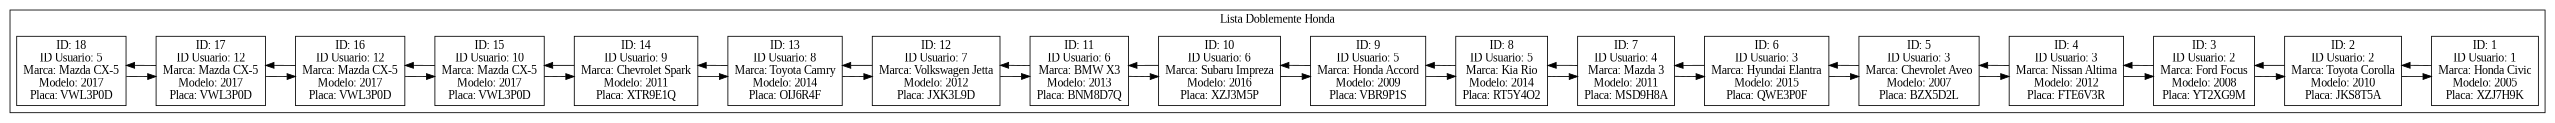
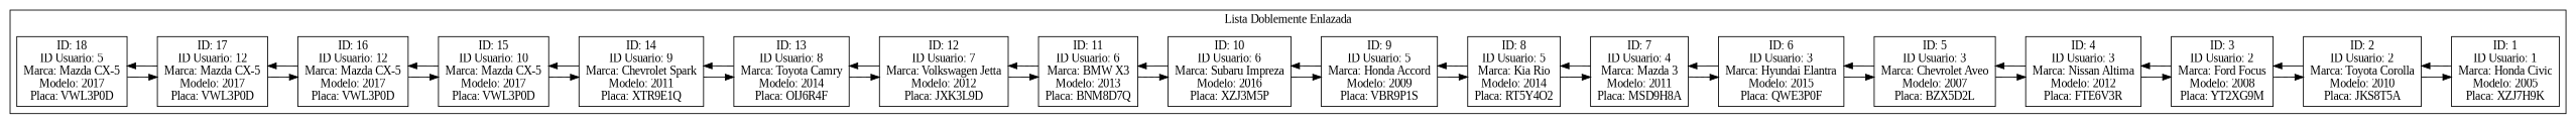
  digraph {
    rankdir=LR
    fontname="Liberation Serif"
    node [shape=record fontname="Liberation Serif"]
    edge [fontname="Liberation Serif"]
    n1 [label="ID: 18\nID Usuario: 5\nMarca: Mazda CX-5\nModelo: 2017\nPlaca: VWL3P0D"]
    n2 [label="ID: 17\nID Usuario: 12\nMarca: Mazda CX-5\nModelo: 2017\nPlaca: VWL3P0D"]
    n3 [label="ID: 16\nID Usuario: 12\nMarca: Mazda CX-5\nModelo: 2017\nPlaca: VWL3P0D"]
    n4 [label="ID: 15\nID Usuario: 10\nMarca: Mazda CX-5\nModelo: 2017\nPlaca: VWL3P0D"]
    n5 [label="ID: 14\nID Usuario: 9\nMarca: Chevrolet Spark\nModelo: 2011\nPlaca: XTR9E1Q"]
    n6 [label="ID: 13\nID Usuario: 8\nMarca: Toyota Camry\nModelo: 2014\nPlaca: OIJ6R4F"]
    n7 [label="ID: 12\nID Usuario: 7\nMarca: Volkswagen Jetta\nModelo: 2012\nPlaca: JXK3L9D"]
    n8 [label="ID: 11\nID Usuario: 6\nMarca: BMW X3\nModelo: 2013\nPlaca: BNM8D7Q"]
    n9 [label="ID: 10\nID Usuario: 6\nMarca: Subaru Impreza\nModelo: 2016\nPlaca: XZJ3M5P"]
    n10 [label="ID: 9\nID Usuario: 5\nMarca: Honda Accord\nModelo: 2009\nPlaca: VBR9P1S"]
    n11 [label="ID: 8\nID Usuario: 5\nMarca: Kia Rio\nModelo: 2014\nPlaca: RT5Y4O2"]
    n12 [label="ID: 7\nID Usuario: 4\nMarca: Mazda 3\nModelo: 2011\nPlaca: MSD9H8A"]
    n13 [label="ID: 6\nID Usuario: 3\nMarca: Hyundai Elantra\nModelo: 2015\nPlaca: QWE3P0F"]
    n14 [label="ID: 5\nID Usuario: 3\nMarca: Chevrolet Aveo\nModelo: 2007\nPlaca: BZX5D2L"]
    n15 [label="ID: 4\nID Usuario: 3\nMarca: Nissan Altima\nModelo: 2012\nPlaca: FTE6V3R"]
    n16 [label="ID: 3\nID Usuario: 2\nMarca: Ford Focus\nModelo: 2008\nPlaca: YT2XG9M"]
    n17 [label="ID: 2\nID Usuario: 2\nMarca: Toyota Corolla\nModelo: 2010\nPlaca: JKS8T5A"]
    n18 [label="ID: 1\nID Usuario: 1\nMarca: Honda Civic\nModelo: 2005\nPlaca: XZJ7H9K"]
    subgraph cluster_1 {
-     label="Lista Doblemente Honda"
+     label="Lista Doblemente Enlazada"
      n1
      n2
      n3
      n4
      n5
      n6
      n7
      n8
      n9
      n10
      n11
      n12
      n13
      n14
      n15
      n16
      n17
      n18
    }
    n1 -> n2
    n2 -> n1
    n2 -> n3
    n3 -> n2
    n3 -> n4
    n4 -> n3
    n4 -> n5
    n5 -> n4
    n5 -> n6
    n6 -> n5
    n6 -> n7
    n7 -> n6
    n7 -> n8
    n8 -> n7
    n8 -> n9
    n9 -> n8
    n9 -> n10
    n10 -> n9
    n10 -> n11
    n11 -> n10
    n11 -> n12
    n12 -> n11
    n12 -> n13
    n13 -> n12
    n13 -> n14
    n14 -> n13
    n14 -> n15
    n15 -> n14
    n15 -> n16
    n16 -> n15
    n16 -> n17
    n17 -> n16
    n17 -> n18
    n18 -> n17
  }
